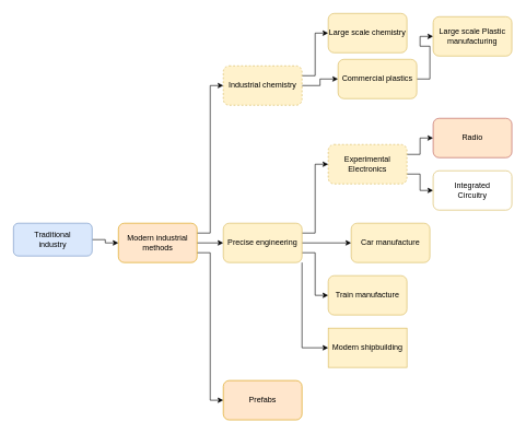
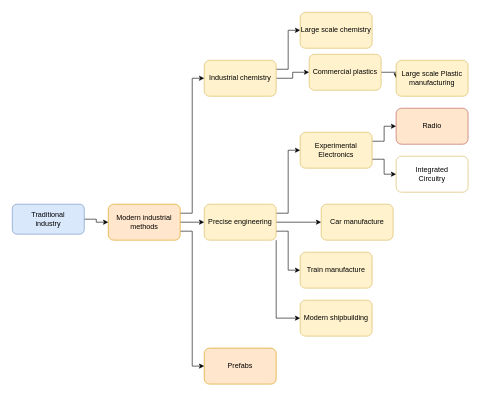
  <mxCell id="0" />
  <mxCell id="1" parent="0" />
  <mxCell id="2" style="edgeStyle=orthogonalEdgeStyle;rounded=0;orthogonalLoop=1;jettySize=auto;html=1;exitX=1;exitY=0.25;exitDx=0;exitDy=0;" parent="1" source="4" edge="1"><mxGeometry relative="1" as="geometry"><Array as="points"><mxPoint x="480" y="115" /><mxPoint x="480" y="50" /></Array><mxPoint x="500" y="50" as="targetPoint" /></mxGeometry></mxCell>
  <mxCell id="3" style="edgeStyle=orthogonalEdgeStyle;rounded=0;orthogonalLoop=1;jettySize=auto;html=1;exitX=1;exitY=0.5;exitDx=0;exitDy=0;entryX=0;entryY=0.5;entryDx=0;entryDy=0;" parent="1" source="4" target="11" edge="1"><mxGeometry relative="1" as="geometry" /></mxCell>
- <mxCell id="4" value="Industrial chemistry" style="rounded=1;whiteSpace=wrap;html=1;fillColor=#fff2cc;strokeColor=#d6b656;dashed=1;" parent="1" vertex="1"><mxGeometry x="340" y="100" width="120" height="60" as="geometry" /></mxCell>
+ <mxCell id="4" value="Industrial chemistry" style="rounded=1;whiteSpace=wrap;html=1;fillColor=#fff2cc;strokeColor=#d6b656;" parent="1" vertex="1"><mxGeometry x="340" y="100" width="120" height="60" as="geometry" /></mxCell>
  <mxCell id="5" style="edgeStyle=orthogonalEdgeStyle;rounded=0;orthogonalLoop=1;jettySize=auto;html=1;exitX=1;exitY=0.25;exitDx=0;exitDy=0;" parent="1" source="7" target="8" edge="1"><mxGeometry relative="1" as="geometry" /></mxCell>
  <mxCell id="6" style="edgeStyle=orthogonalEdgeStyle;rounded=0;orthogonalLoop=1;jettySize=auto;html=1;exitX=1;exitY=0.75;exitDx=0;exitDy=0;" parent="1" source="7" target="9" edge="1"><mxGeometry relative="1" as="geometry" /></mxCell>
- <mxCell id="7" value="Experimental Electronics" style="rounded=1;whiteSpace=wrap;html=1;fillColor=#fff2cc;strokeColor=#d6b656;dashed=1;" parent="1" vertex="1"><mxGeometry x="500" y="220" width="120" height="60" as="geometry" /></mxCell>
+ <mxCell id="7" value="Experimental Electronics" style="rounded=1;whiteSpace=wrap;html=1;fillColor=#fff2cc;strokeColor=#d6b656;" parent="1" vertex="1"><mxGeometry x="500" y="220" width="120" height="60" as="geometry" /></mxCell>
  <mxCell id="8" value="Radio" style="rounded=1;whiteSpace=wrap;html=1;fillColor=#ffe6cc;strokeColor=#b85450;" parent="1" vertex="1"><mxGeometry x="660" y="180" width="120" height="60" as="geometry" /></mxCell>
  <mxCell id="9" value="Integrated&lt;br&gt;Circuitry" style="rounded=1;whiteSpace=wrap;html=1;fillColor=#ffffff;strokeColor=#d6b656;" parent="1" vertex="1"><mxGeometry x="660" y="260" width="120" height="60" as="geometry" /></mxCell>
  <mxCell id="10" style="edgeStyle=orthogonalEdgeStyle;rounded=0;orthogonalLoop=1;jettySize=auto;html=1;exitX=1;exitY=0.5;exitDx=0;exitDy=0;entryX=0;entryY=0.5;entryDx=0;entryDy=0;" parent="1" source="11" target="13" edge="1"><mxGeometry relative="1" as="geometry" /></mxCell>
  <mxCell id="11" value="Commercial plastics&lt;br&gt;" style="rounded=1;whiteSpace=wrap;html=1;fillColor=#fff2cc;strokeColor=#d6b656;" parent="1" vertex="1"><mxGeometry x="515" y="90" width="120" height="60" as="geometry" /></mxCell>
  <mxCell id="12" value="Large scale chemistry&lt;br&gt;" style="rounded=1;whiteSpace=wrap;html=1;fillColor=#fff2cc;strokeColor=#d6b656;" parent="1" vertex="1"><mxGeometry x="500" y="20" width="120" height="60" as="geometry" /></mxCell>
- <mxCell id="13" value="Large scale Plastic manufacturing" style="rounded=1;whiteSpace=wrap;html=1;fillColor=#fff2cc;strokeColor=#d6b656;" parent="1" vertex="1"><mxGeometry x="660" y="25" width="120" height="60" as="geometry" /></mxCell>
+ <mxCell id="13" value="Large scale Plastic manufacturing" style="rounded=1;whiteSpace=wrap;html=1;fillColor=#fff2cc;strokeColor=#d6b656;" parent="1" vertex="1"><mxGeometry x="660" y="100" width="120" height="60" as="geometry" /></mxCell>
  <mxCell id="14" style="edgeStyle=orthogonalEdgeStyle;rounded=0;orthogonalLoop=1;jettySize=auto;html=1;exitX=1;exitY=0.5;exitDx=0;exitDy=0;entryX=0;entryY=0.5;entryDx=0;entryDy=0;" parent="1" source="15" target="19" edge="1"><mxGeometry relative="1" as="geometry" /></mxCell>
  <mxCell id="15" value="&lt;div&gt;Traditional&lt;/div&gt;&lt;div&gt;industry&lt;br&gt;&lt;/div&gt;" style="rounded=1;whiteSpace=wrap;html=1;fillColor=#dae8fc;strokeColor=#6c8ebf;" parent="1" vertex="1"><mxGeometry x="20" y="340" width="120" height="50" as="geometry" /></mxCell>
  <mxCell id="16" style="edgeStyle=orthogonalEdgeStyle;rounded=0;orthogonalLoop=1;jettySize=auto;html=1;exitX=1;exitY=0.25;exitDx=0;exitDy=0;entryX=0;entryY=0.5;entryDx=0;entryDy=0;" parent="1" source="19" target="4" edge="1"><mxGeometry relative="1" as="geometry" /></mxCell>
  <mxCell id="17" style="edgeStyle=orthogonalEdgeStyle;rounded=0;orthogonalLoop=1;jettySize=auto;html=1;exitX=1;exitY=0.5;exitDx=0;exitDy=0;entryX=0;entryY=0.5;entryDx=0;entryDy=0;" parent="1" source="19" target="24" edge="1"><mxGeometry relative="1" as="geometry" /></mxCell>
  <mxCell id="18" style="edgeStyle=orthogonalEdgeStyle;rounded=0;orthogonalLoop=1;jettySize=auto;html=1;exitX=1;exitY=0.75;exitDx=0;exitDy=0;entryX=0;entryY=0.5;entryDx=0;entryDy=0;" parent="1" source="19" target="25" edge="1"><mxGeometry relative="1" as="geometry" /></mxCell>
  <mxCell id="19" value="Modern industrial methods" style="rounded=1;whiteSpace=wrap;html=1;fillColor=#ffe6cc;strokeColor=#d79b00;" parent="1" vertex="1"><mxGeometry x="180" y="340" width="120" height="60" as="geometry" /></mxCell>
  <mxCell id="20" style="edgeStyle=orthogonalEdgeStyle;rounded=0;orthogonalLoop=1;jettySize=auto;html=1;exitX=1;exitY=0.25;exitDx=0;exitDy=0;entryX=0;entryY=0.5;entryDx=0;entryDy=0;" parent="1" source="24" target="7" edge="1"><mxGeometry relative="1" as="geometry" /></mxCell>
  <mxCell id="21" style="edgeStyle=orthogonalEdgeStyle;rounded=0;orthogonalLoop=1;jettySize=auto;html=1;exitX=1;exitY=0.5;exitDx=0;exitDy=0;entryX=0;entryY=0.5;entryDx=0;entryDy=0;" parent="1" source="24" target="26" edge="1"><mxGeometry relative="1" as="geometry" /></mxCell>
  <mxCell id="22" style="edgeStyle=orthogonalEdgeStyle;rounded=0;orthogonalLoop=1;jettySize=auto;html=1;exitX=1;exitY=0.75;exitDx=0;exitDy=0;entryX=0;entryY=0.5;entryDx=0;entryDy=0;" parent="1" source="24" target="27" edge="1"><mxGeometry relative="1" as="geometry" /></mxCell>
  <mxCell id="23" style="edgeStyle=orthogonalEdgeStyle;rounded=0;orthogonalLoop=1;jettySize=auto;html=1;exitX=1;exitY=1;exitDx=0;exitDy=0;entryX=0;entryY=0.5;entryDx=0;entryDy=0;" parent="1" source="24" target="28" edge="1"><mxGeometry relative="1" as="geometry" /></mxCell>
  <mxCell id="24" value="Precise engineering" style="rounded=1;whiteSpace=wrap;html=1;fillColor=#fff2cc;strokeColor=#d6b656;" parent="1" vertex="1"><mxGeometry x="340" y="340" width="120" height="60" as="geometry" /></mxCell>
  <mxCell id="25" value="Prefabs" style="rounded=1;whiteSpace=wrap;html=1;fillColor=#ffe6cc;strokeColor=#d79b00;" parent="1" vertex="1"><mxGeometry x="340" y="580" width="120" height="60" as="geometry" /></mxCell>
  <mxCell id="26" value="Car manufacture" style="rounded=1;whiteSpace=wrap;html=1;fillColor=#fff2cc;strokeColor=#d6b656;" parent="1" vertex="1"><mxGeometry x="535" y="340" width="120" height="60" as="geometry" /></mxCell>
  <mxCell id="27" value="Train manufacture" style="rounded=1;whiteSpace=wrap;html=1;fillColor=#fff2cc;strokeColor=#d6b656;" parent="1" vertex="1"><mxGeometry x="500" y="420" width="120" height="60" as="geometry" /></mxCell>
- <mxCell id="28" value="Modern shipbuilding" style="whiteSpace=wrap;html=1;fillColor=#fff2cc;strokeColor=#d6b656;rounded=0;" parent="1" vertex="1"><mxGeometry x="500" y="500" width="120" height="60" as="geometry" /></mxCell>
+ <mxCell id="28" value="Modern shipbuilding" style="rounded=1;whiteSpace=wrap;html=1;fillColor=#fff2cc;strokeColor=#d6b656;" parent="1" vertex="1"><mxGeometry x="500" y="500" width="120" height="60" as="geometry" /></mxCell>
